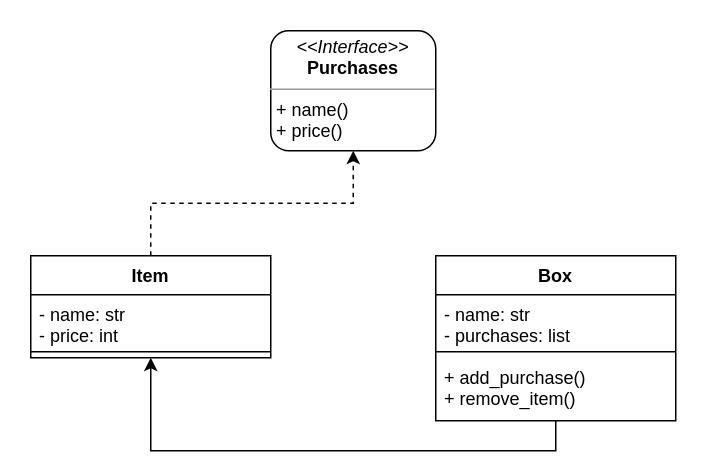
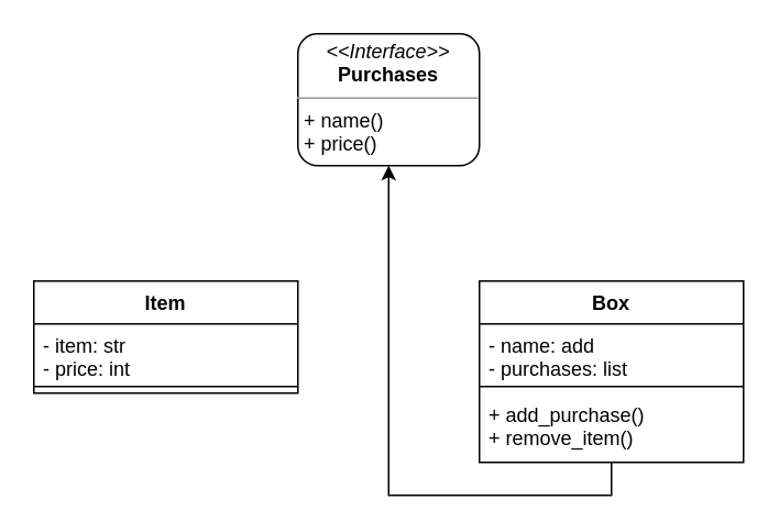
  <mxCell id="0" />
  <mxCell id="1" parent="0" />
  <mxCell id="2" value="&lt;p style=&quot;margin: 0px ; margin-top: 4px ; text-align: center&quot;&gt;&lt;i&gt;&amp;lt;&amp;lt;Interface&amp;gt;&amp;gt;&lt;/i&gt;&lt;br&gt;&lt;b&gt;Purchases&lt;/b&gt;&lt;/p&gt;&lt;hr size=&quot;1&quot;&gt;&lt;p style=&quot;margin: 0px ; margin-left: 4px&quot;&gt;&lt;span style=&quot;text-align: center&quot;&gt;+ name()&lt;/span&gt;&lt;span style=&quot;text-align: center&quot;&gt;&lt;br&gt;&lt;/span&gt;&lt;/p&gt;&lt;p style=&quot;margin: 0px ; margin-left: 4px&quot;&gt;&lt;span style=&quot;text-align: center&quot;&gt;+ price()&lt;/span&gt;&lt;br&gt;&lt;/p&gt;&lt;p style=&quot;margin: 0px ; margin-left: 4px&quot;&gt;&lt;br&gt;&lt;/p&gt;" style="verticalAlign=top;align=left;overflow=fill;fontSize=12;fontFamily=Helvetica;html=1;rounded=1;" parent="1" vertex="1"><mxGeometry x="180" y="20" width="110" height="80" as="geometry" /></mxCell>
- <mxCell id="3" style="edgeStyle=orthogonalEdgeStyle;rounded=0;orthogonalLoop=1;jettySize=auto;html=1;exitX=0.5;exitY=0;exitDx=0;exitDy=0;entryX=0.5;entryY=1;entryDx=0;entryDy=0;dashed=1;" parent="1" source="4" target="2" edge="1"><mxGeometry relative="1" as="geometry"><mxPoint x="129" y="220" as="sourcePoint" /></mxGeometry></mxCell>
  <mxCell id="4" value="Item" style="swimlane;fontStyle=1;align=center;verticalAlign=top;childLayout=stackLayout;horizontal=1;startSize=26;horizontalStack=0;resizeParent=1;resizeParentMax=0;resizeLast=0;collapsible=1;marginBottom=0;" vertex="1" parent="1"><mxGeometry x="20" y="170" width="160" height="68" as="geometry" /></mxCell>
- <mxCell id="5" value="- name: str&#10;- price: int" style="text;strokeColor=none;fillColor=none;align=left;verticalAlign=top;spacingLeft=4;spacingRight=4;overflow=hidden;rotatable=0;points=[[0,0.5],[1,0.5]];portConstraint=eastwest;" vertex="1" parent="4"><mxGeometry y="26" width="160" height="34" as="geometry" /></mxCell>
+ <mxCell id="5" value="- item: str&#10;- price: int" style="text;strokeColor=none;fillColor=none;align=left;verticalAlign=top;spacingLeft=4;spacingRight=4;overflow=hidden;rotatable=0;points=[[0,0.5],[1,0.5]];portConstraint=eastwest;" vertex="1" parent="4"><mxGeometry y="26" width="160" height="34" as="geometry" /></mxCell>
  <mxCell id="6" value="" style="line;strokeWidth=1;fillColor=none;align=left;verticalAlign=middle;spacingTop=-1;spacingLeft=3;spacingRight=3;rotatable=0;labelPosition=right;points=[];portConstraint=eastwest;" vertex="1" parent="4"><mxGeometry y="60" width="160" height="8" as="geometry" /></mxCell>
- <mxCell id="7" style="edgeStyle=orthogonalEdgeStyle;rounded=0;orthogonalLoop=1;jettySize=auto;html=1;exitX=0.5;exitY=1;exitDx=0;exitDy=0;entryX=0.5;entryY=1;entryDx=0;entryDy=0;" edge="1" parent="1" source="8" target="4"><mxGeometry relative="1" as="geometry" /></mxCell>
+ <mxCell id="7" style="edgeStyle=orthogonalEdgeStyle;rounded=0;orthogonalLoop=1;jettySize=auto;html=1;exitX=0.5;exitY=1;exitDx=0;exitDy=0;" edge="1" parent="1" source="8" target="2"><mxGeometry relative="1" as="geometry" /></mxCell>
  <mxCell id="8" value="Box" style="swimlane;fontStyle=1;align=center;verticalAlign=top;childLayout=stackLayout;horizontal=1;startSize=26;horizontalStack=0;resizeParent=1;resizeParentMax=0;resizeLast=0;collapsible=1;marginBottom=0;" vertex="1" parent="1"><mxGeometry x="290" y="170" width="160" height="110" as="geometry"><mxRectangle x="600" y="410" width="60" height="26" as="alternateBounds" /></mxGeometry></mxCell>
- <mxCell id="9" value="- name: str&#10;- purchases: list" style="text;strokeColor=none;fillColor=none;align=left;verticalAlign=top;spacingLeft=4;spacingRight=4;overflow=hidden;rotatable=0;points=[[0,0.5],[1,0.5]];portConstraint=eastwest;" vertex="1" parent="8"><mxGeometry y="26" width="160" height="34" as="geometry" /></mxCell>
+ <mxCell id="9" value="- name: add&#10;- purchases: list" style="text;strokeColor=none;fillColor=none;align=left;verticalAlign=top;spacingLeft=4;spacingRight=4;overflow=hidden;rotatable=0;points=[[0,0.5],[1,0.5]];portConstraint=eastwest;" vertex="1" parent="8"><mxGeometry y="26" width="160" height="34" as="geometry" /></mxCell>
  <mxCell id="10" value="" style="line;strokeWidth=1;fillColor=none;align=left;verticalAlign=middle;spacingTop=-1;spacingLeft=3;spacingRight=3;rotatable=0;labelPosition=right;points=[];portConstraint=eastwest;" vertex="1" parent="8"><mxGeometry y="60" width="160" height="8" as="geometry" /></mxCell>
  <mxCell id="11" value="+ add_purchase()&#10;+ remove_item()&#10;&#10;" style="text;strokeColor=none;fillColor=none;align=left;verticalAlign=top;spacingLeft=4;spacingRight=4;overflow=hidden;rotatable=0;points=[[0,0.5],[1,0.5]];portConstraint=eastwest;" vertex="1" parent="8"><mxGeometry y="68" width="160" height="42" as="geometry" /></mxCell>
